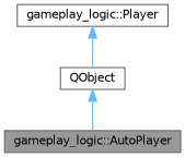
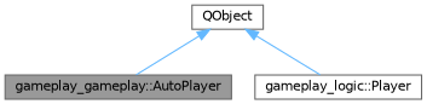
  digraph {
    node [color=gray40 fillcolor=white fontname=Helvetica fontsize=10 shape=box style=filled]
    edge [color=steelblue1 dir=back fontname=Helvetica fontsize=10 labelfontname=Helvetica labelfontsize=10 style=solid]
-   n1 [fillcolor=grey60 fontcolor=black height=0.2 label="gameplay_logic::AutoPlayer" width=0.4]
+   n1 [fillcolor=grey60 fontcolor=black height=0.2 label="gameplay_gameplay::AutoPlayer" width=0.4]
    n2 [height=0.2 label="gameplay_logic::Player" width=0.4]
    n3 [height=0.2 label=QObject width=0.4]
    n3 -> n1
-   n2 -> n3
+   n3 -> n2
  }
